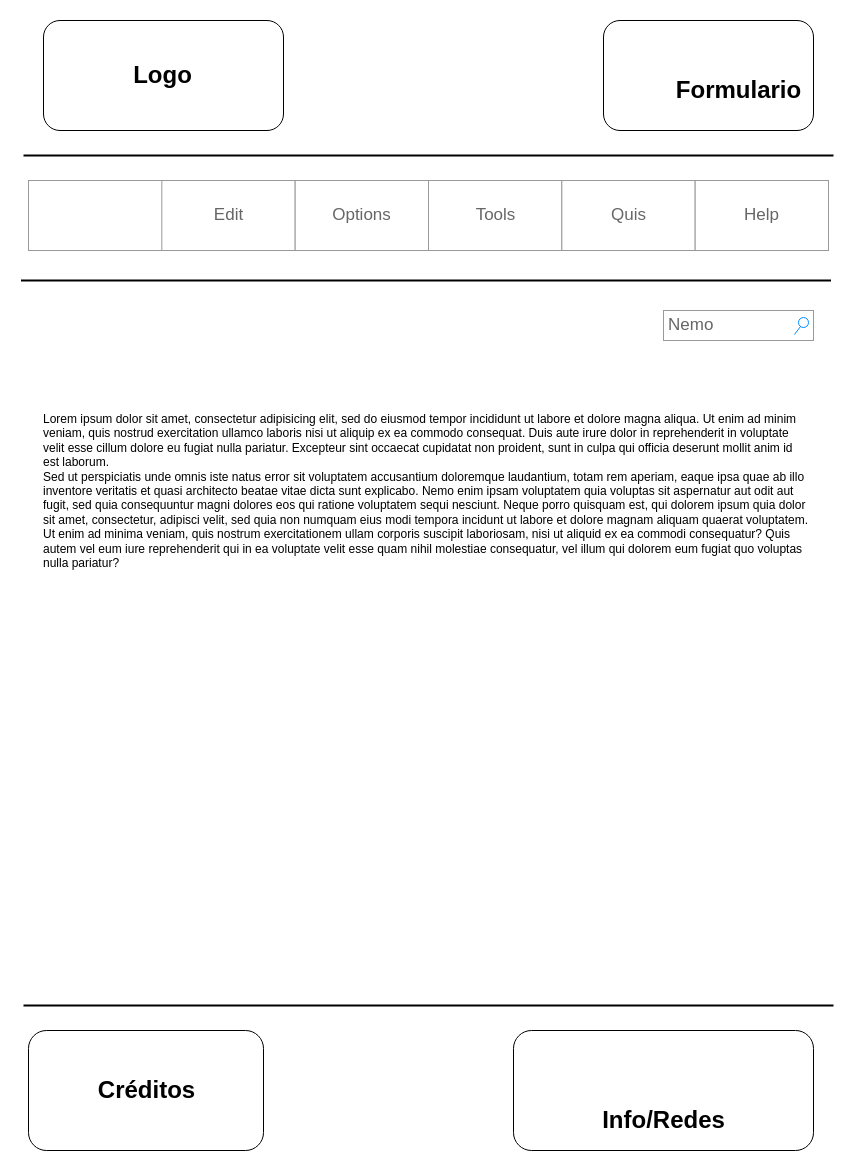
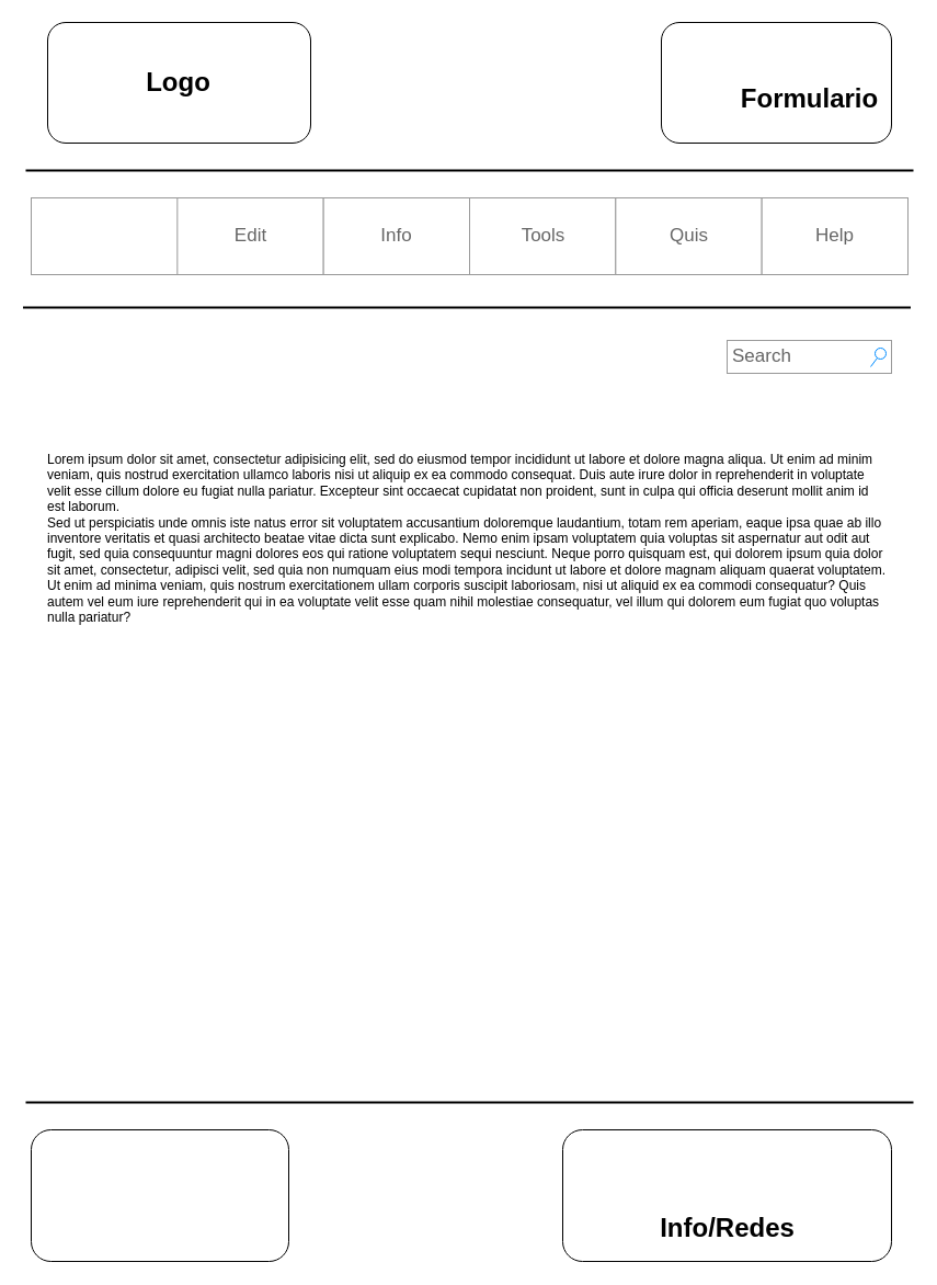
  <mxCell id="0" />
  <mxCell id="1" parent="0" />
  <mxCell id="2" value="" style="line;strokeWidth=2;html=1;" vertex="1" parent="1"><mxGeometry x="23" y="150" width="810" height="10" as="geometry" /></mxCell>
  <mxCell id="3" value="" style="line;strokeWidth=2;html=1;" vertex="1" parent="1"><mxGeometry x="23" y="1000" width="810" height="10" as="geometry" /></mxCell>
  <mxCell id="4" value="" style="rounded=1;whiteSpace=wrap;html=1;" vertex="1" parent="1"><mxGeometry x="43" y="20" width="240" height="110" as="geometry" /></mxCell>
  <mxCell id="5" value="Lorem ipsum dolor sit amet, consectetur adipisicing elit, sed do eiusmod tempor incididunt ut labore et dolore magna aliqua. Ut enim ad minim veniam, quis nostrud exercitation ullamco laboris nisi ut aliquip ex ea commodo consequat. Duis aute irure dolor in reprehenderit in voluptate velit esse cillum dolore eu fugiat nulla pariatur. Excepteur sint occaecat cupidatat non proident, sunt in culpa qui officia deserunt mollit anim id est laborum.&#10;Sed ut perspiciatis unde omnis iste natus error sit voluptatem accusantium doloremque laudantium, totam rem aperiam, eaque ipsa quae ab illo inventore veritatis et quasi architecto beatae vitae dicta sunt explicabo. Nemo enim ipsam voluptatem quia voluptas sit aspernatur aut odit aut fugit, sed quia consequuntur magni dolores eos qui ratione voluptatem sequi nesciunt. Neque porro quisquam est, qui dolorem ipsum quia dolor sit amet, consectetur, adipisci velit, sed quia non numquam eius modi tempora incidunt ut labore et dolore magnam aliquam quaerat voluptatem. Ut enim ad minima veniam, quis nostrum exercitationem ullam corporis suscipit laboriosam, nisi ut aliquid ex ea commodi consequatur? Quis autem vel eum iure reprehenderit qui in ea voluptate velit esse quam nihil molestiae consequatur, vel illum qui dolorem eum fugiat quo voluptas nulla pariatur?" style="text;spacingTop=-5;fillColor=#ffffff;whiteSpace=wrap;html=1;align=left;fontSize=12;fontFamily=Helvetica;fillColor=none;strokeColor=none;" vertex="1" parent="1"><mxGeometry x="40.5" y="410" width="770" height="190" as="geometry" /></mxCell>
- <mxCell id="6" value="Nemo" style="strokeWidth=1;shadow=0;dashed=0;align=center;html=1;shape=mxgraph.mockup.forms.searchBox;strokeColor=#999999;mainText=;fillColor=#ffffff;strokeColor2=#008cff;fontColor=#666666;fontSize=17;align=left;spacingLeft=3;" vertex="1" parent="1"><mxGeometry x="663" y="310" width="150" height="30" as="geometry" /></mxCell>
+ <mxCell id="6" value="Search" style="strokeWidth=1;shadow=0;dashed=0;align=center;html=1;shape=mxgraph.mockup.forms.searchBox;strokeColor=#999999;mainText=;fillColor=#ffffff;strokeColor2=#008cff;fontColor=#666666;fontSize=17;align=left;spacingLeft=3;" vertex="1" parent="1"><mxGeometry x="663" y="310" width="150" height="30" as="geometry" /></mxCell>
  <mxCell id="7" value="" style="strokeWidth=1;shadow=0;dashed=0;align=center;html=1;shape=mxgraph.mockup.forms.rrect;rSize=0;strokeColor=#999999;fillColor=#ffffff;" vertex="1" parent="1"><mxGeometry x="28" y="180" width="800" height="70" as="geometry" /></mxCell>
  <mxCell id="8" value="Edit" style="strokeColor=inherit;fillColor=inherit;gradientColor=inherit;strokeWidth=1;shadow=0;dashed=0;align=center;html=1;shape=mxgraph.mockup.forms.rrect;rSize=0;fontSize=17;fontColor=#666666;" vertex="1" parent="7"><mxGeometry x="133.333" width="133.333" height="70" as="geometry" /></mxCell>
- <mxCell id="9" value="Options" style="strokeColor=inherit;fillColor=inherit;gradientColor=inherit;strokeWidth=1;shadow=0;dashed=0;align=center;html=1;shape=mxgraph.mockup.forms.rrect;rSize=0;fontSize=17;fontColor=#666666;" vertex="1" parent="7"><mxGeometry x="266.667" width="133.333" height="70" as="geometry" /></mxCell>
+ <mxCell id="9" value="Info" style="strokeColor=inherit;fillColor=inherit;gradientColor=inherit;strokeWidth=1;shadow=0;dashed=0;align=center;html=1;shape=mxgraph.mockup.forms.rrect;rSize=0;fontSize=17;fontColor=#666666;" vertex="1" parent="7"><mxGeometry x="266.667" width="133.333" height="70" as="geometry" /></mxCell>
  <mxCell id="10" value="Tools" style="strokeColor=inherit;fillColor=inherit;gradientColor=inherit;strokeWidth=1;shadow=0;dashed=0;align=center;html=1;shape=mxgraph.mockup.forms.rrect;rSize=0;fontSize=17;fontColor=#666666;" vertex="1" parent="7"><mxGeometry x="400" width="133.333" height="70" as="geometry" /></mxCell>
  <mxCell id="11" value="Quis" style="strokeColor=inherit;fillColor=inherit;gradientColor=inherit;strokeWidth=1;shadow=0;dashed=0;align=center;html=1;shape=mxgraph.mockup.forms.rrect;rSize=0;fontSize=17;fontColor=#666666;" vertex="1" parent="7"><mxGeometry x="533.333" width="133.333" height="70" as="geometry" /></mxCell>
  <mxCell id="12" value="Help" style="strokeColor=inherit;fillColor=inherit;gradientColor=inherit;strokeWidth=1;shadow=0;dashed=0;align=center;html=1;shape=mxgraph.mockup.forms.rrect;rSize=0;fontSize=17;fontColor=#666666;" vertex="1" parent="7"><mxGeometry x="666.667" width="133.333" height="70" as="geometry" /></mxCell>
  <mxCell id="13" value="" style="line;strokeWidth=2;html=1;" vertex="1" parent="1"><mxGeometry x="20.5" y="275" width="810" height="10" as="geometry" /></mxCell>
  <mxCell id="14" value="Logo" style="text;strokeColor=none;fillColor=none;html=1;fontSize=24;fontStyle=1;verticalAlign=middle;align=center;" vertex="1" parent="1"><mxGeometry x="111.5" y="55" width="100" height="40" as="geometry" /></mxCell>
  <mxCell id="15" value="" style="rounded=1;whiteSpace=wrap;html=1;" vertex="1" parent="1"><mxGeometry x="603" y="20" width="210" height="110" as="geometry" /></mxCell>
  <mxCell id="16" value="Formulario" style="text;strokeColor=none;fillColor=none;html=1;fontSize=24;fontStyle=1;verticalAlign=middle;align=center;" vertex="1" parent="1"><mxGeometry x="688" y="70" width="100" height="40" as="geometry" /></mxCell>
  <mxCell id="17" value="" style="rounded=1;whiteSpace=wrap;html=1;" vertex="1" parent="1"><mxGeometry x="513" y="1030" width="300" height="120" as="geometry" /></mxCell>
  <mxCell id="18" value="Info/Redes" style="text;strokeColor=none;fillColor=none;html=1;fontSize=24;fontStyle=1;verticalAlign=middle;align=center;" vertex="1" parent="1"><mxGeometry x="613" y="1100" width="100" height="40" as="geometry" /></mxCell>
  <mxCell id="19" value="" style="rounded=1;whiteSpace=wrap;html=1;" vertex="1" parent="1"><mxGeometry x="28" y="1030" width="235" height="120" as="geometry" /></mxCell>
- <mxCell id="20" value="Créditos" style="text;strokeColor=none;fillColor=none;html=1;fontSize=24;fontStyle=1;verticalAlign=middle;align=center;" vertex="1" parent="1"><mxGeometry x="95.5" y="1070" width="100" height="40" as="geometry" /></mxCell>
